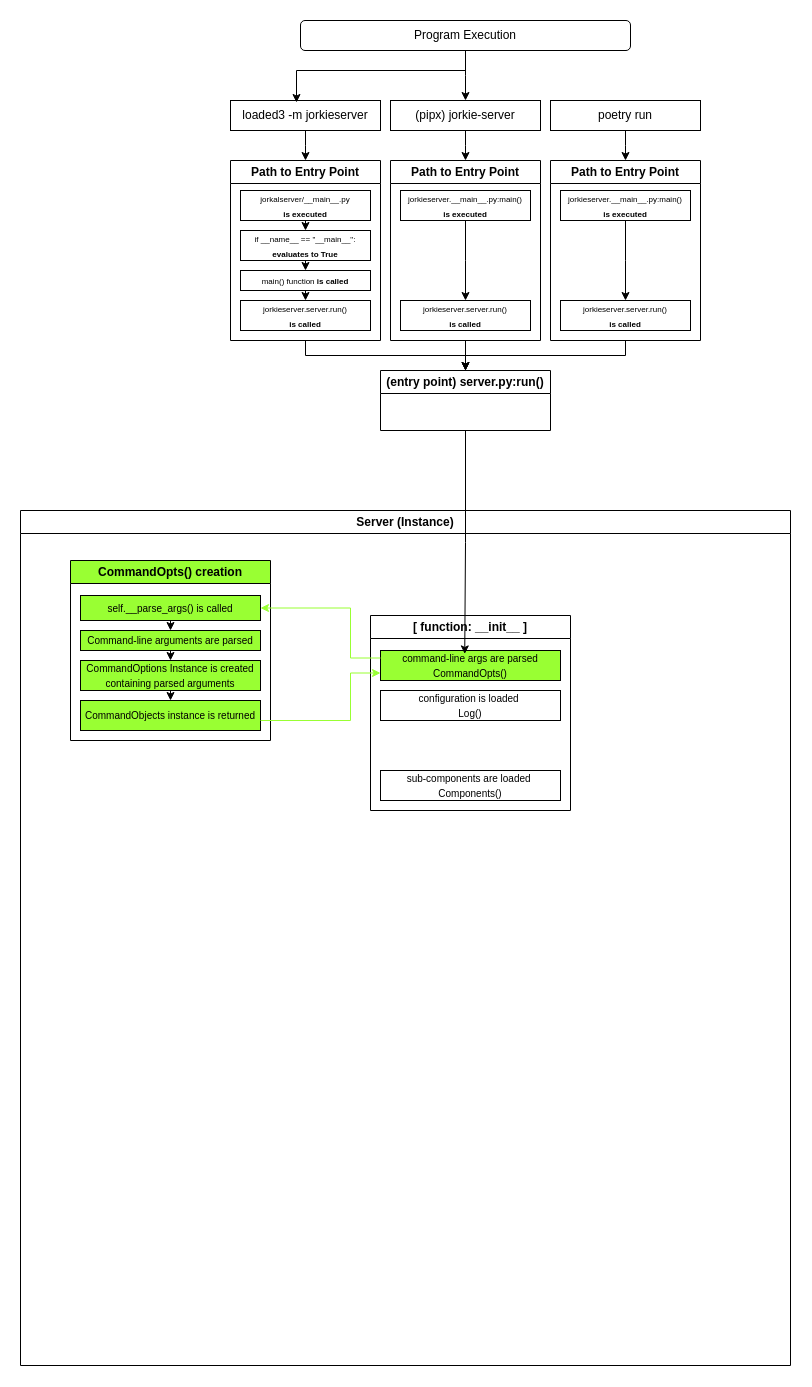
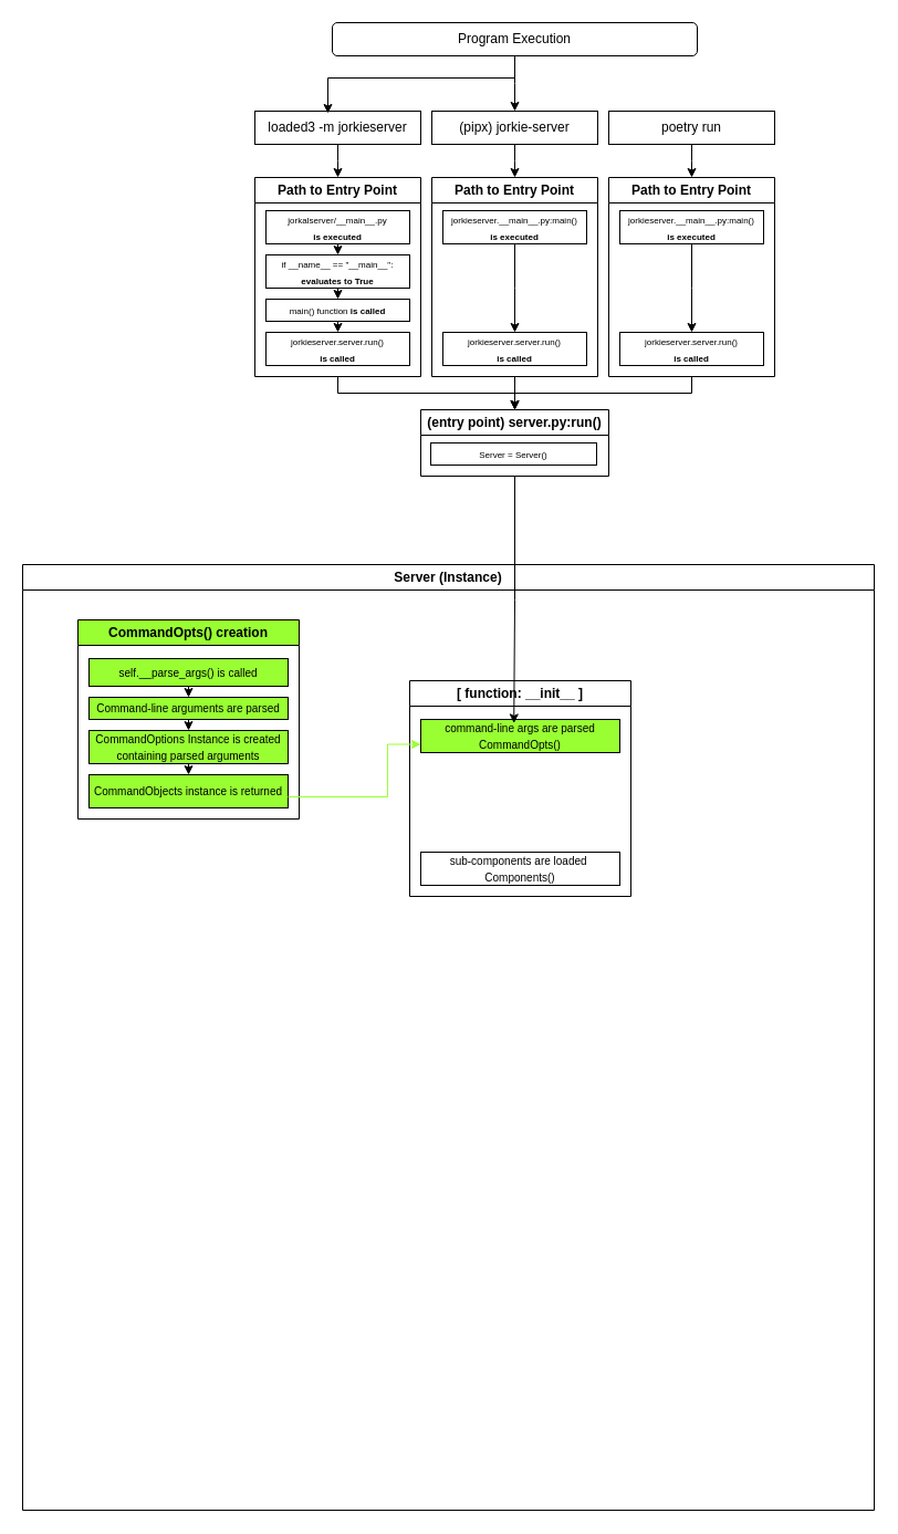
  <mxCell id="0" />
  <mxCell id="1" parent="0" />
  <mxCell id="2" style="edgeStyle=elbowEdgeStyle;rounded=0;orthogonalLoop=1;jettySize=auto;elbow=vertical;html=1;entryX=0.5;entryY=0;entryDx=0;entryDy=0;exitX=0.5;exitY=1;exitDx=0;exitDy=0;movable=0;resizable=0;rotatable=0;deletable=0;editable=0;locked=1;connectable=0;" edge="1" parent="1" source="3" target="7"><mxGeometry relative="1" as="geometry"><mxPoint x="325" y="70" as="sourcePoint" /></mxGeometry></mxCell>
  <mxCell id="3" value="&lt;div&gt;Program Execution&lt;/div&gt;" style="rounded=1;whiteSpace=wrap;html=1;fontSize=12;glass=0;strokeWidth=1;shadow=0;movable=0;resizable=0;rotatable=0;deletable=0;editable=0;locked=1;connectable=0;" parent="1" vertex="1"><mxGeometry x="300" y="20" width="330" height="30" as="geometry" /></mxCell>
  <mxCell id="4" style="edgeStyle=elbowEdgeStyle;rounded=0;orthogonalLoop=1;jettySize=auto;elbow=vertical;html=1;entryX=0.5;entryY=0;entryDx=0;entryDy=0;movable=0;resizable=0;rotatable=0;deletable=0;editable=0;locked=1;connectable=0;" edge="1" parent="1" source="5" target="12"><mxGeometry relative="1" as="geometry" /></mxCell>
  <mxCell id="5" value="&lt;div&gt;loaded3 -m jorkieserver&lt;/div&gt;" style="rounded=0;whiteSpace=wrap;html=1;movable=0;resizable=0;rotatable=0;deletable=0;editable=0;locked=1;connectable=0;" vertex="1" parent="1"><mxGeometry x="230" y="100" width="150" height="30" as="geometry" /></mxCell>
  <mxCell id="6" style="edgeStyle=elbowEdgeStyle;rounded=0;orthogonalLoop=1;jettySize=auto;elbow=vertical;html=1;movable=0;resizable=0;rotatable=0;deletable=0;editable=0;locked=1;connectable=0;" edge="1" parent="1" source="7" target="22"><mxGeometry relative="1" as="geometry" /></mxCell>
  <mxCell id="7" value="(pipx) jorkie-server" style="rounded=0;whiteSpace=wrap;html=1;movable=0;resizable=0;rotatable=0;deletable=0;editable=0;locked=1;connectable=0;" vertex="1" parent="1"><mxGeometry x="390" y="100" width="150" height="30" as="geometry" /></mxCell>
  <mxCell id="8" style="edgeStyle=elbowEdgeStyle;rounded=0;orthogonalLoop=1;jettySize=auto;elbow=vertical;html=1;entryX=0.44;entryY=0.067;entryDx=0;entryDy=0;entryPerimeter=0;movable=0;resizable=0;rotatable=0;deletable=0;editable=0;locked=1;connectable=0;" edge="1" parent="1" target="5"><mxGeometry relative="1" as="geometry"><mxPoint x="465" y="70" as="sourcePoint" /><mxPoint x="170" y="100" as="targetPoint" /><Array as="points"><mxPoint x="380" y="70" /></Array></mxGeometry></mxCell>
  <mxCell id="9" style="edgeStyle=elbowEdgeStyle;rounded=0;orthogonalLoop=1;jettySize=auto;elbow=vertical;html=1;entryX=0.5;entryY=0;entryDx=0;entryDy=0;movable=0;resizable=0;rotatable=0;deletable=0;editable=0;locked=1;connectable=0;" edge="1" parent="1" source="10" target="27"><mxGeometry relative="1" as="geometry" /></mxCell>
  <mxCell id="10" value="poetry run" style="rounded=0;whiteSpace=wrap;html=1;movable=0;resizable=0;rotatable=0;deletable=0;editable=0;locked=1;connectable=0;" vertex="1" parent="1"><mxGeometry x="550" y="100" width="150" height="30" as="geometry" /></mxCell>
  <mxCell id="11" style="edgeStyle=elbowEdgeStyle;rounded=0;orthogonalLoop=1;jettySize=auto;elbow=vertical;html=1;entryX=0.5;entryY=0;entryDx=0;entryDy=0;" edge="1" parent="1" source="12" target="31"><mxGeometry relative="1" as="geometry" /></mxCell>
  <mxCell id="12" value="Path to Entry Point" style="swimlane;whiteSpace=wrap;html=1;movable=0;resizable=0;rotatable=0;deletable=0;editable=0;locked=1;connectable=0;" vertex="1" parent="1"><mxGeometry x="230" y="160" width="150" height="180" as="geometry" /></mxCell>
  <mxCell id="13" style="edgeStyle=elbowEdgeStyle;rounded=0;orthogonalLoop=1;jettySize=auto;elbow=vertical;html=1;movable=0;resizable=0;rotatable=0;deletable=0;editable=0;locked=1;connectable=0;" edge="1" parent="12" source="14" target="16"><mxGeometry relative="1" as="geometry" /></mxCell>
  <mxCell id="14" value="&lt;div&gt;&lt;font style=&quot;font-size: 8px;&quot;&gt;jorkalserver/__main__.py &lt;br&gt;&lt;/font&gt;&lt;/div&gt;&lt;div&gt;&lt;b&gt;&lt;font style=&quot;font-size: 8px;&quot;&gt;&lt;font&gt;is executed&lt;/font&gt;&lt;/font&gt;&lt;/b&gt;&lt;/div&gt;" style="whiteSpace=wrap;html=1;movable=0;resizable=0;rotatable=0;deletable=0;editable=0;locked=1;connectable=0;" vertex="1" parent="12"><mxGeometry x="10" y="30" width="130" height="30" as="geometry" /></mxCell>
  <mxCell id="15" style="edgeStyle=elbowEdgeStyle;rounded=0;orthogonalLoop=1;jettySize=auto;elbow=vertical;html=1;exitX=0.5;exitY=1;exitDx=0;exitDy=0;movable=0;resizable=0;rotatable=0;deletable=0;editable=0;locked=1;connectable=0;" edge="1" parent="12" source="16" target="18"><mxGeometry relative="1" as="geometry" /></mxCell>
  <mxCell id="16" value="&lt;div&gt;&lt;font style=&quot;font-size: 8px;&quot;&gt;if __name__ == &quot;__main__&quot;:&lt;/font&gt;&lt;/div&gt;&lt;div&gt;&lt;font style=&quot;font-size: 8px;&quot;&gt;&lt;b&gt;evaluates to True&lt;/b&gt;&lt;/font&gt;&lt;br&gt;&lt;/div&gt;" style="whiteSpace=wrap;html=1;movable=0;resizable=0;rotatable=0;deletable=0;editable=0;locked=1;connectable=0;" vertex="1" parent="12"><mxGeometry x="10" y="70" width="130" height="30" as="geometry" /></mxCell>
  <mxCell id="17" style="edgeStyle=elbowEdgeStyle;rounded=0;orthogonalLoop=1;jettySize=auto;elbow=vertical;html=1;exitX=0.5;exitY=1;exitDx=0;exitDy=0;entryX=0.5;entryY=0;entryDx=0;entryDy=0;movable=0;resizable=0;rotatable=0;deletable=0;editable=0;locked=1;connectable=0;" edge="1" parent="12" source="18" target="19"><mxGeometry relative="1" as="geometry" /></mxCell>
  <mxCell id="18" value="&lt;font style=&quot;font-size: 8px;&quot;&gt;main() function&lt;b&gt; is called&lt;/b&gt;&lt;/font&gt;" style="whiteSpace=wrap;html=1;movable=0;resizable=0;rotatable=0;deletable=0;editable=0;locked=1;connectable=0;" vertex="1" parent="12"><mxGeometry x="10" y="110" width="130" height="20" as="geometry" /></mxCell>
  <mxCell id="19" value="&lt;div&gt;&lt;font style=&quot;font-size: 8px;&quot;&gt;jorkieserver.server.run() &lt;br&gt;&lt;/font&gt;&lt;/div&gt;&lt;div&gt;&lt;font style=&quot;font-size: 8px;&quot;&gt;&lt;b&gt;is called&lt;br&gt;&lt;/b&gt;&lt;/font&gt;&lt;/div&gt;" style="whiteSpace=wrap;html=1;movable=0;resizable=0;rotatable=0;deletable=0;editable=0;locked=1;connectable=0;" vertex="1" parent="12"><mxGeometry x="10" y="140" width="130" height="30" as="geometry" /></mxCell>
  <mxCell id="20" style="edgeStyle=elbowEdgeStyle;rounded=0;orthogonalLoop=1;jettySize=auto;elbow=vertical;html=1;exitX=0.5;exitY=0;exitDx=0;exitDy=0;movable=0;resizable=0;rotatable=0;deletable=0;editable=0;locked=1;connectable=0;" edge="1" parent="12" source="16" target="16"><mxGeometry relative="1" as="geometry" /></mxCell>
  <mxCell id="21" style="edgeStyle=elbowEdgeStyle;rounded=0;orthogonalLoop=1;jettySize=auto;elbow=vertical;html=1;exitX=0.5;exitY=1;exitDx=0;exitDy=0;entryX=0.5;entryY=0;entryDx=0;entryDy=0;" edge="1" parent="1" source="22" target="31"><mxGeometry relative="1" as="geometry" /></mxCell>
  <mxCell id="22" value="Path to Entry Point" style="swimlane;whiteSpace=wrap;html=1;movable=0;resizable=0;rotatable=0;deletable=0;editable=0;locked=1;connectable=0;" vertex="1" parent="1"><mxGeometry x="390" y="160" width="150" height="180" as="geometry" /></mxCell>
  <mxCell id="23" style="edgeStyle=elbowEdgeStyle;rounded=0;orthogonalLoop=1;jettySize=auto;elbow=vertical;html=1;entryX=0.5;entryY=0;entryDx=0;entryDy=0;movable=0;resizable=0;rotatable=0;deletable=0;editable=0;locked=1;connectable=0;" edge="1" parent="22" source="24" target="25"><mxGeometry relative="1" as="geometry" /></mxCell>
  <mxCell id="24" value="&lt;div&gt;&lt;font style=&quot;font-size: 6px;&quot;&gt;&lt;font style=&quot;font-size: 8px;&quot;&gt;jorkieserver.__main__.py:main() &lt;br&gt;&lt;/font&gt;&lt;/font&gt;&lt;/div&gt;&lt;div&gt;&lt;b&gt;&lt;font style=&quot;font-size: 6px;&quot;&gt;&lt;font style=&quot;font-size: 8px;&quot;&gt;is executed&lt;/font&gt;&lt;/font&gt;&lt;/b&gt;&lt;/div&gt;" style="whiteSpace=wrap;html=1;movable=0;resizable=0;rotatable=0;deletable=0;editable=0;locked=1;connectable=0;" vertex="1" parent="22"><mxGeometry x="10" y="30" width="130" height="30" as="geometry" /></mxCell>
  <mxCell id="25" value="&lt;div&gt;&lt;font style=&quot;font-size: 8px;&quot;&gt;jorkieserver.server.run() &lt;br&gt;&lt;/font&gt;&lt;/div&gt;&lt;div&gt;&lt;font style=&quot;font-size: 8px;&quot;&gt;&lt;b&gt;is called&lt;br&gt;&lt;/b&gt;&lt;/font&gt;&lt;/div&gt;" style="whiteSpace=wrap;html=1;movable=0;resizable=0;rotatable=0;deletable=0;editable=0;locked=1;connectable=0;" vertex="1" parent="22"><mxGeometry x="10" y="140" width="130" height="30" as="geometry" /></mxCell>
  <mxCell id="26" style="edgeStyle=elbowEdgeStyle;rounded=0;orthogonalLoop=1;jettySize=auto;elbow=vertical;html=1;entryX=0.5;entryY=0;entryDx=0;entryDy=0;" edge="1" parent="1" source="27" target="31"><mxGeometry relative="1" as="geometry" /></mxCell>
  <mxCell id="27" value="Path to Entry Point" style="swimlane;whiteSpace=wrap;html=1;movable=0;resizable=0;rotatable=0;deletable=0;editable=0;locked=1;connectable=0;" vertex="1" parent="1"><mxGeometry x="550" y="160" width="150" height="180" as="geometry" /></mxCell>
  <mxCell id="28" style="edgeStyle=elbowEdgeStyle;rounded=0;orthogonalLoop=1;jettySize=auto;elbow=vertical;html=1;entryX=0.5;entryY=0;entryDx=0;entryDy=0;movable=0;resizable=0;rotatable=0;deletable=0;editable=0;locked=1;connectable=0;" edge="1" parent="27" source="29" target="30"><mxGeometry relative="1" as="geometry" /></mxCell>
  <mxCell id="29" value="&lt;div&gt;&lt;font style=&quot;font-size: 6px;&quot;&gt;&lt;font style=&quot;font-size: 8px;&quot;&gt;jorkieserver.__main__.py:main() &lt;br&gt;&lt;/font&gt;&lt;/font&gt;&lt;/div&gt;&lt;div&gt;&lt;b&gt;&lt;font style=&quot;font-size: 6px;&quot;&gt;&lt;font style=&quot;font-size: 8px;&quot;&gt;is executed&lt;/font&gt;&lt;/font&gt;&lt;/b&gt;&lt;/div&gt;" style="whiteSpace=wrap;html=1;movable=0;resizable=0;rotatable=0;deletable=0;editable=0;locked=1;connectable=0;" vertex="1" parent="27"><mxGeometry x="10" y="30" width="130" height="30" as="geometry" /></mxCell>
  <mxCell id="30" value="&lt;div&gt;&lt;font style=&quot;font-size: 8px;&quot;&gt;jorkieserver.server.run() &lt;br&gt;&lt;/font&gt;&lt;/div&gt;&lt;div&gt;&lt;font style=&quot;font-size: 8px;&quot;&gt;&lt;b&gt;is called&lt;br&gt;&lt;/b&gt;&lt;/font&gt;&lt;/div&gt;" style="whiteSpace=wrap;html=1;movable=0;resizable=0;rotatable=0;deletable=0;editable=0;locked=1;connectable=0;" vertex="1" parent="27"><mxGeometry x="10" y="140" width="130" height="30" as="geometry" /></mxCell>
  <mxCell id="31" value="(entry point) server.py:run()" style="swimlane;whiteSpace=wrap;html=1;" vertex="1" parent="1"><mxGeometry x="380" y="370" width="170" height="60" as="geometry" /></mxCell>
+ <mxCell id="32" value="&lt;font style=&quot;font-size: 8px;&quot;&gt;Server = Server()&lt;/font&gt;" style="rounded=0;whiteSpace=wrap;html=1;" vertex="1" parent="31"><mxGeometry x="9" y="30" width="150" height="20" as="geometry" /></mxCell>
  <mxCell id="33" value="&lt;div&gt;Server (Instance)&lt;/div&gt;" style="swimlane;whiteSpace=wrap;html=1;" vertex="1" parent="1"><mxGeometry x="20" y="510" width="770" height="855" as="geometry" /></mxCell>
  <mxCell id="34" value="&lt;div&gt;[ function: __init__ ]&lt;/div&gt;" style="swimlane;whiteSpace=wrap;html=1;" vertex="1" parent="33"><mxGeometry x="350" y="105" width="200" height="195" as="geometry" /></mxCell>
  <mxCell id="35" value="&lt;div&gt;&lt;font style=&quot;font-size: 10px;&quot;&gt;command-line args are parsed&lt;/font&gt;&lt;/div&gt;&lt;div&gt;&lt;font style=&quot;font-size: 10px;&quot;&gt;CommandOpts()&lt;br&gt;&lt;/font&gt;&lt;/div&gt;&lt;font style=&quot;font-size: 10px;&quot;&gt;&lt;/font&gt;" style="whiteSpace=wrap;html=1;fillColor=light-dark(#99FF33,var(--ge-dark-color, #121212));" vertex="1" parent="34"><mxGeometry x="10" y="35" width="180" height="30" as="geometry" /></mxCell>
- <mxCell id="36" value="&lt;div&gt;&lt;font style=&quot;font-size: 10px;&quot;&gt;configuration is loaded&amp;nbsp;&lt;/font&gt;&lt;/div&gt;&lt;div&gt;&lt;font style=&quot;font-size: 10px;&quot;&gt;Log()&lt;/font&gt;&lt;/div&gt;" style="whiteSpace=wrap;html=1;" vertex="1" parent="34"><mxGeometry x="10" y="75" width="180" height="30" as="geometry" /></mxCell>
  <mxCell id="37" value="&lt;div&gt;&lt;font style=&quot;font-size: 10px;&quot;&gt;sub-components are loaded&amp;nbsp;&lt;/font&gt;&lt;/div&gt;&lt;div&gt;&lt;font style=&quot;font-size: 10px;&quot;&gt;Components()&lt;/font&gt;&lt;/div&gt;" style="whiteSpace=wrap;html=1;" vertex="1" parent="34"><mxGeometry x="10" y="155" width="180" height="30" as="geometry" /></mxCell>
  <mxCell id="38" value="CommandOpts() creation" style="swimlane;whiteSpace=wrap;html=1;fillColor=light-dark(#99FF33,#000000);" vertex="1" parent="33"><mxGeometry x="50" y="50" width="200" height="180" as="geometry" /></mxCell>
  <mxCell id="39" style="edgeStyle=elbowEdgeStyle;rounded=0;orthogonalLoop=1;jettySize=auto;elbow=vertical;html=1;exitX=0.5;exitY=1;exitDx=0;exitDy=0;fillColor=light-dark(#99FF33,#000000);" edge="1" parent="38" source="40" target="42"><mxGeometry relative="1" as="geometry" /></mxCell>
  <mxCell id="40" value="&lt;div&gt;&lt;font style=&quot;font-size: 10px;&quot;&gt;self.__parse_args() is called&lt;br&gt;&lt;/font&gt;&lt;/div&gt;" style="rounded=0;whiteSpace=wrap;html=1;fillColor=light-dark(#99FF33,#000000);" vertex="1" parent="38"><mxGeometry x="10" y="35" width="180" height="25" as="geometry" /></mxCell>
  <mxCell id="41" style="edgeStyle=elbowEdgeStyle;rounded=0;orthogonalLoop=1;jettySize=auto;elbow=vertical;html=1;exitX=0.5;exitY=1;exitDx=0;exitDy=0;entryX=0.5;entryY=0;entryDx=0;entryDy=0;fillColor=light-dark(#99FF33,#000000);" edge="1" parent="38" source="42" target="44"><mxGeometry relative="1" as="geometry" /></mxCell>
  <mxCell id="42" value="&lt;div&gt;&lt;font style=&quot;font-size: 10px;&quot;&gt;Command-line arguments are parsed&lt;font&gt;&lt;br&gt;&lt;/font&gt;&lt;/font&gt;&lt;/div&gt;" style="rounded=0;whiteSpace=wrap;html=1;fillColor=light-dark(#99FF33,#000000);" vertex="1" parent="38"><mxGeometry x="10" y="70" width="180" height="20" as="geometry" /></mxCell>
  <mxCell id="43" style="edgeStyle=elbowEdgeStyle;rounded=0;orthogonalLoop=1;jettySize=auto;elbow=vertical;html=1;exitX=0.5;exitY=1;exitDx=0;exitDy=0;entryX=0.5;entryY=0;entryDx=0;entryDy=0;fillColor=light-dark(#99FF33,#000000);" edge="1" parent="38" source="44" target="45"><mxGeometry relative="1" as="geometry" /></mxCell>
  <mxCell id="44" value="&lt;font style=&quot;font-size: 10px;&quot;&gt;CommandOptions Instance is created containing parsed arguments&lt;/font&gt;" style="rounded=0;whiteSpace=wrap;html=1;fillColor=light-dark(#99FF33,#000000);" vertex="1" parent="38"><mxGeometry x="10" y="100" width="180" height="30" as="geometry" /></mxCell>
  <mxCell id="45" value="&lt;font style=&quot;font-size: 10px;&quot;&gt;CommandObjects instance is returned&lt;/font&gt;" style="rounded=0;whiteSpace=wrap;html=1;fillColor=light-dark(#99FF33,#000000);" vertex="1" parent="38"><mxGeometry x="10" y="140" width="180" height="30" as="geometry" /></mxCell>
- <mxCell id="46" style="edgeStyle=elbowEdgeStyle;rounded=0;orthogonalLoop=1;jettySize=auto;html=1;fillColor=#3399FF;exitX=0;exitY=0.25;exitDx=0;exitDy=0;entryX=1;entryY=0.5;entryDx=0;entryDy=0;strokeColor=light-dark(#99FF33,#000000);" edge="1" parent="33" source="35" target="40"><mxGeometry relative="1" as="geometry"><mxPoint x="290" y="90" as="sourcePoint" /><mxPoint x="90" y="130" as="targetPoint" /><Array as="points"><mxPoint x="330" y="120" /><mxPoint x="180" y="60" /><mxPoint x="170" y="90" /></Array></mxGeometry></mxCell>
  <mxCell id="47" style="edgeStyle=elbowEdgeStyle;rounded=0;orthogonalLoop=1;jettySize=auto;html=1;entryX=0;entryY=0.75;entryDx=0;entryDy=0;strokeColor=light-dark(#99FF33,#000000);" edge="1" parent="33" source="45" target="35"><mxGeometry relative="1" as="geometry"><mxPoint x="320" y="190" as="targetPoint" /><Array as="points"><mxPoint x="330" y="210" /></Array></mxGeometry></mxCell>
  <mxCell id="48" style="edgeStyle=elbowEdgeStyle;rounded=0;orthogonalLoop=1;jettySize=auto;elbow=vertical;html=1;entryX=0.468;entryY=0.114;entryDx=0;entryDy=0;entryPerimeter=0;" edge="1" parent="1" source="31" target="35"><mxGeometry relative="1" as="geometry" /></mxCell>
